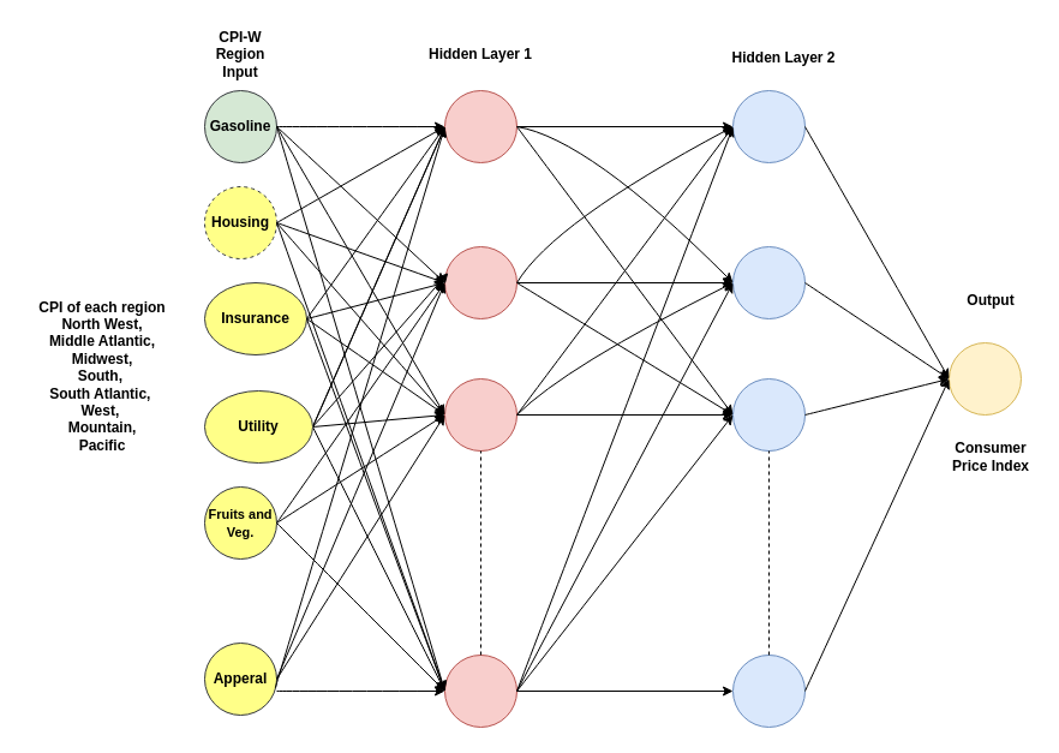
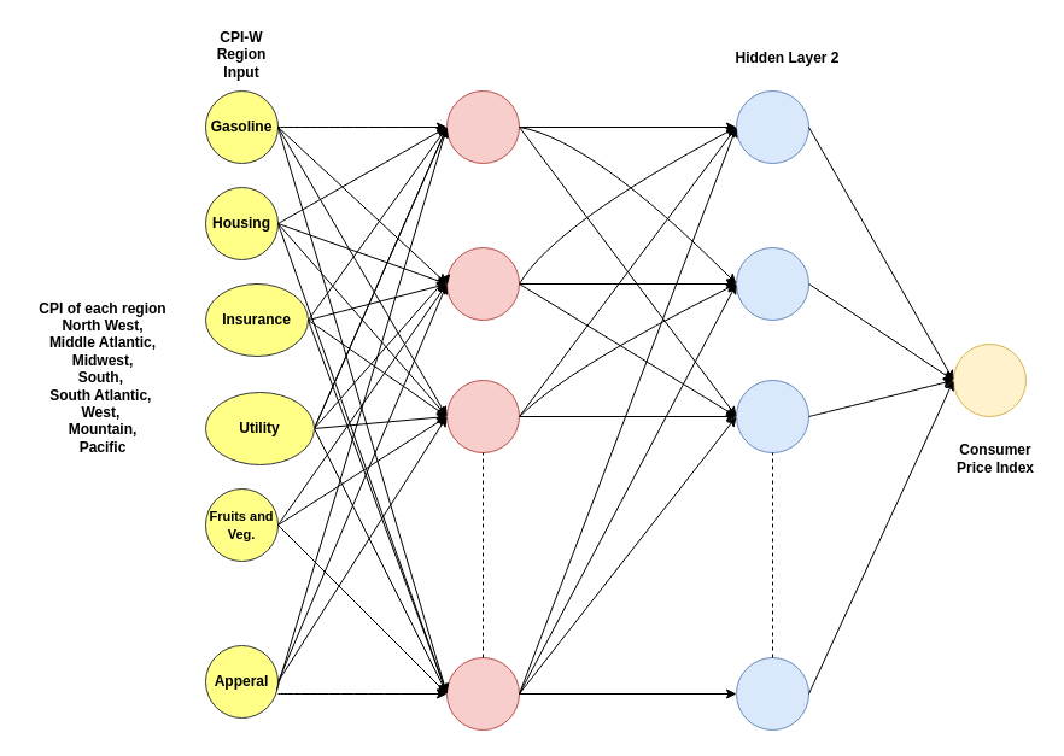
  <mxCell id="0" />
  <mxCell id="1" parent="0" />
- <mxCell id="2" value="&lt;b&gt;Gasoline&lt;/b&gt;" style="ellipse;whiteSpace=wrap;html=1;aspect=fixed;fillColor=#d5e8d4;strokeColor=#36393d;" parent="1" vertex="1"><mxGeometry x="170" y="75" width="60" height="60" as="geometry" /></mxCell>
- <mxCell id="3" value="&lt;b&gt;Housing&lt;/b&gt;" style="ellipse;whiteSpace=wrap;html=1;aspect=fixed;fillColor=#ffff88;strokeColor=#36393d;dashed=1;" parent="1" vertex="1"><mxGeometry x="170" y="155" width="60" height="60" as="geometry" /></mxCell>
+ <mxCell id="2" value="&lt;b&gt;Gasoline&lt;/b&gt;" style="ellipse;whiteSpace=wrap;html=1;aspect=fixed;fillColor=#ffff88;strokeColor=#36393d;" parent="1" vertex="1"><mxGeometry x="170" y="75" width="60" height="60" as="geometry" /></mxCell>
+ <mxCell id="3" value="&lt;b&gt;Housing&lt;/b&gt;" style="ellipse;whiteSpace=wrap;html=1;aspect=fixed;fillColor=#ffff88;strokeColor=#36393d;" parent="1" vertex="1"><mxGeometry x="170" y="155" width="60" height="60" as="geometry" /></mxCell>
  <mxCell id="4" value="&lt;b&gt;Insurance&lt;/b&gt;" style="ellipse;whiteSpace=wrap;html=1;aspect=fixed;fillColor=#ffff88;strokeColor=#36393d;" parent="1" vertex="1"><mxGeometry x="170" y="235" width="85" height="60" as="geometry" /></mxCell>
  <mxCell id="5" value="&lt;b&gt;&lt;font style=&quot;font-size: 11px;&quot;&gt;Fruits and Veg.&lt;/font&gt;&lt;/b&gt;" style="ellipse;whiteSpace=wrap;html=1;aspect=fixed;fillColor=#ffff88;strokeColor=#36393d;" parent="1" vertex="1"><mxGeometry x="170" y="405" width="60" height="60" as="geometry" /></mxCell>
  <mxCell id="6" value="&lt;b&gt;Apperal&lt;/b&gt;" style="ellipse;whiteSpace=wrap;html=1;aspect=fixed;fillColor=#ffff88;strokeColor=#36393d;" parent="1" vertex="1"><mxGeometry x="170" y="535" width="60" height="60" as="geometry" /></mxCell>
  <mxCell id="7" style="edgeStyle=orthogonalEdgeStyle;rounded=0;orthogonalLoop=1;jettySize=auto;html=1;exitX=1;exitY=0.5;exitDx=0;exitDy=0;entryX=0;entryY=0.5;entryDx=0;entryDy=0;" parent="1" source="8" target="19" edge="1"><mxGeometry relative="1" as="geometry" /></mxCell>
  <mxCell id="8" value="" style="ellipse;whiteSpace=wrap;html=1;aspect=fixed;fillColor=#f8cecc;strokeColor=#b85450;" parent="1" vertex="1"><mxGeometry x="370" y="75" width="60" height="60" as="geometry" /></mxCell>
  <mxCell id="9" style="edgeStyle=orthogonalEdgeStyle;rounded=0;orthogonalLoop=1;jettySize=auto;html=1;exitX=1;exitY=0.5;exitDx=0;exitDy=0;entryX=0;entryY=0.5;entryDx=0;entryDy=0;" parent="1" source="10" target="18" edge="1"><mxGeometry relative="1" as="geometry" /></mxCell>
  <mxCell id="10" value="" style="ellipse;whiteSpace=wrap;html=1;aspect=fixed;fillColor=#f8cecc;strokeColor=#b85450;" parent="1" vertex="1"><mxGeometry x="370" y="205" width="60" height="60" as="geometry" /></mxCell>
  <mxCell id="11" style="edgeStyle=orthogonalEdgeStyle;rounded=0;orthogonalLoop=1;jettySize=auto;html=1;exitX=1;exitY=0.5;exitDx=0;exitDy=0;entryX=0;entryY=0.5;entryDx=0;entryDy=0;" parent="1" source="12" target="16" edge="1"><mxGeometry relative="1" as="geometry" /></mxCell>
  <mxCell id="12" value="" style="ellipse;whiteSpace=wrap;html=1;aspect=fixed;fillColor=#f8cecc;strokeColor=#b85450;" parent="1" vertex="1"><mxGeometry x="370" y="545" width="60" height="60" as="geometry" /></mxCell>
  <mxCell id="13" style="edgeStyle=orthogonalEdgeStyle;rounded=0;orthogonalLoop=1;jettySize=auto;html=1;exitX=1;exitY=0.5;exitDx=0;exitDy=0;entryX=0;entryY=0.5;entryDx=0;entryDy=0;" parent="1" source="14" target="17" edge="1"><mxGeometry relative="1" as="geometry" /></mxCell>
  <mxCell id="14" value="" style="ellipse;whiteSpace=wrap;html=1;aspect=fixed;fillColor=#f8cecc;strokeColor=#b85450;" parent="1" vertex="1"><mxGeometry x="370" y="315" width="60" height="60" as="geometry" /></mxCell>
- <mxCell id="15" value="&lt;b&gt;Hidden Layer 1&lt;/b&gt;" style="text;html=1;strokeColor=none;fillColor=none;align=center;verticalAlign=middle;whiteSpace=wrap;rounded=0;" parent="1" vertex="1"><mxGeometry x="345" y="20" width="110" height="50" as="geometry" /></mxCell>
  <mxCell id="16" value="" style="ellipse;whiteSpace=wrap;html=1;aspect=fixed;fillColor=#dae8fc;strokeColor=#6c8ebf;" parent="1" vertex="1"><mxGeometry x="610" y="545" width="60" height="60" as="geometry" /></mxCell>
  <mxCell id="17" value="" style="ellipse;whiteSpace=wrap;html=1;aspect=fixed;fillColor=#dae8fc;strokeColor=#6c8ebf;" parent="1" vertex="1"><mxGeometry x="610" y="315" width="60" height="60" as="geometry" /></mxCell>
  <mxCell id="18" value="" style="ellipse;whiteSpace=wrap;html=1;aspect=fixed;fillColor=#dae8fc;strokeColor=#6c8ebf;" parent="1" vertex="1"><mxGeometry x="610" y="205" width="60" height="60" as="geometry" /></mxCell>
  <mxCell id="19" value="" style="ellipse;whiteSpace=wrap;html=1;aspect=fixed;fillColor=#dae8fc;strokeColor=#6c8ebf;" parent="1" vertex="1"><mxGeometry x="610" y="75" width="60" height="60" as="geometry" /></mxCell>
  <mxCell id="20" value="" style="ellipse;whiteSpace=wrap;html=1;aspect=fixed;fillColor=#fff2cc;strokeColor=#d6b656;" parent="1" vertex="1"><mxGeometry x="790" y="285" width="60" height="60" as="geometry" /></mxCell>
  <mxCell id="21" value="&lt;b&gt;Consumer&lt;br&gt;Price Index&lt;/b&gt;" style="text;html=1;strokeColor=none;fillColor=none;align=center;verticalAlign=middle;whiteSpace=wrap;rounded=0;" parent="1" vertex="1"><mxGeometry x="790" y="355" width="70" height="50" as="geometry" /></mxCell>
  <mxCell id="22" value="&lt;b&gt;Hidden Layer 2&lt;/b&gt;" style="text;html=1;strokeColor=none;fillColor=none;align=center;verticalAlign=middle;whiteSpace=wrap;rounded=0;" parent="1" vertex="1"><mxGeometry x="600" width="105" height="45" as="geometry" y="25" /></mxCell>
  <mxCell id="23" value="&lt;b&gt;CPI-W Region Input&lt;/b&gt;" style="text;html=1;strokeColor=none;fillColor=none;align=center;verticalAlign=middle;whiteSpace=wrap;rounded=0;" parent="1" vertex="1"><mxGeometry x="165" width="70" height="40" as="geometry" y="25" /></mxCell>
- <mxCell id="24" value="&lt;b&gt;Output&lt;/b&gt;" style="text;html=1;strokeColor=none;fillColor=none;align=center;verticalAlign=middle;whiteSpace=wrap;rounded=0;" parent="1" vertex="1"><mxGeometry x="795" y="235" width="60" height="30" as="geometry" /></mxCell>
  <mxCell id="25" value="" style="curved=1;endArrow=classic;html=1;rounded=0;entryX=0;entryY=0.5;entryDx=0;entryDy=0;exitX=1;exitY=0.5;exitDx=0;exitDy=0;" parent="1" source="8" target="18" edge="1"><mxGeometry width="50" height="50" relative="1" as="geometry"><mxPoint x="330" y="75" as="sourcePoint" /><mxPoint x="380" as="targetPoint" y="25" /><Array as="points"><mxPoint x="490" y="115" /></Array></mxGeometry></mxCell>
  <mxCell id="26" value="" style="curved=1;endArrow=classic;html=1;rounded=0;entryX=0;entryY=0.5;entryDx=0;entryDy=0;exitX=1;exitY=0.5;exitDx=0;exitDy=0;" parent="1" source="10" target="19" edge="1"><mxGeometry width="50" height="50" relative="1" as="geometry"><mxPoint x="340" y="85" as="sourcePoint" /><mxPoint x="450" y="185" as="targetPoint" /><Array as="points"><mxPoint x="460" y="185" /></Array></mxGeometry></mxCell>
  <mxCell id="27" value="" style="curved=1;endArrow=classic;html=1;rounded=0;entryX=0;entryY=0.5;entryDx=0;entryDy=0;exitX=1;exitY=0.5;exitDx=0;exitDy=0;" parent="1" source="14" target="18" edge="1"><mxGeometry width="50" height="50" relative="1" as="geometry"><mxPoint x="330" y="415" as="sourcePoint" /><mxPoint x="440" y="205" as="targetPoint" /><Array as="points"><mxPoint x="470" y="305" /></Array></mxGeometry></mxCell>
  <mxCell id="28" value="" style="curved=1;endArrow=classic;html=1;rounded=0;entryX=0;entryY=0.5;entryDx=0;entryDy=0;exitX=1;exitY=0.5;exitDx=0;exitDy=0;" parent="1" source="10" target="17" edge="1"><mxGeometry width="50" height="50" relative="1" as="geometry"><mxPoint x="360" y="200" as="sourcePoint" /><mxPoint x="420" y="300" as="targetPoint" /><Array as="points" /></mxGeometry></mxCell>
  <mxCell id="29" value="" style="curved=1;endArrow=classic;html=1;rounded=0;entryX=0;entryY=0.5;entryDx=0;entryDy=0;exitX=1;exitY=0.5;exitDx=0;exitDy=0;" parent="1" source="14" target="19" edge="1"><mxGeometry width="50" height="50" relative="1" as="geometry"><mxPoint x="340" y="325" as="sourcePoint" /><mxPoint x="450" y="185" as="targetPoint" /><Array as="points" /></mxGeometry></mxCell>
  <mxCell id="30" value="" style="curved=1;endArrow=classic;html=1;rounded=0;entryX=0;entryY=0.5;entryDx=0;entryDy=0;exitX=1;exitY=0.5;exitDx=0;exitDy=0;" parent="1" source="12" target="19" edge="1"><mxGeometry width="50" height="50" relative="1" as="geometry"><mxPoint x="340" y="325" as="sourcePoint" /><mxPoint x="450" y="75" as="targetPoint" /><Array as="points" /></mxGeometry></mxCell>
  <mxCell id="31" value="" style="curved=1;endArrow=classic;html=1;rounded=0;entryX=0;entryY=0.5;entryDx=0;entryDy=0;exitX=1;exitY=0.5;exitDx=0;exitDy=0;" parent="1" source="12" target="18" edge="1"><mxGeometry width="50" height="50" relative="1" as="geometry"><mxPoint x="340" y="555" as="sourcePoint" /><mxPoint x="450" y="75" as="targetPoint" /><Array as="points" /></mxGeometry></mxCell>
  <mxCell id="32" value="" style="curved=1;endArrow=classic;html=1;rounded=0;entryX=0;entryY=0.5;entryDx=0;entryDy=0;exitX=1;exitY=0.5;exitDx=0;exitDy=0;" parent="1" source="12" target="17" edge="1"><mxGeometry width="50" height="50" relative="1" as="geometry"><mxPoint x="340" y="555" as="sourcePoint" /><mxPoint x="450" y="185" as="targetPoint" /><Array as="points" /></mxGeometry></mxCell>
  <mxCell id="33" value="" style="curved=1;endArrow=classic;html=1;rounded=0;entryX=0;entryY=0.5;entryDx=0;entryDy=0;exitX=1;exitY=0.5;exitDx=0;exitDy=0;" parent="1" source="8" target="17" edge="1"><mxGeometry width="50" height="50" relative="1" as="geometry"><mxPoint x="340" y="75" as="sourcePoint" /><mxPoint x="450" y="185" as="targetPoint" /><Array as="points" /></mxGeometry></mxCell>
  <mxCell id="34" value="" style="curved=1;endArrow=classic;html=1;rounded=0;entryX=0;entryY=0.5;entryDx=0;entryDy=0;exitX=0.98;exitY=0.62;exitDx=0;exitDy=0;exitPerimeter=0;" parent="1" source="6" target="8" edge="1"><mxGeometry width="50" height="50" relative="1" as="geometry"><mxPoint x="340" y="555" as="sourcePoint" /><mxPoint x="450" y="325" as="targetPoint" /><Array as="points" /></mxGeometry></mxCell>
  <mxCell id="35" value="" style="curved=1;endArrow=classic;html=1;rounded=0;entryX=0;entryY=0.5;entryDx=0;entryDy=0;" parent="1" target="12" edge="1"><mxGeometry width="50" height="50" relative="1" as="geometry"><mxPoint x="230" y="575" as="sourcePoint" /><mxPoint x="280" y="75" as="targetPoint" /><Array as="points" /></mxGeometry></mxCell>
  <mxCell id="36" value="" style="curved=1;endArrow=classic;html=1;rounded=0;entryX=0;entryY=0.5;entryDx=0;entryDy=0;" parent="1" target="14" edge="1"><mxGeometry width="50" height="50" relative="1" as="geometry"><mxPoint x="230" y="565" as="sourcePoint" /><mxPoint x="280" y="75" as="targetPoint" /><Array as="points" /></mxGeometry></mxCell>
  <mxCell id="37" value="" style="curved=1;endArrow=classic;html=1;rounded=0;entryX=0;entryY=0.5;entryDx=0;entryDy=0;exitX=1;exitY=0.5;exitDx=0;exitDy=0;" parent="1" source="6" target="10" edge="1"><mxGeometry width="50" height="50" relative="1" as="geometry"><mxPoint x="178.8" y="562.2" as="sourcePoint" /><mxPoint x="280" y="75" as="targetPoint" /><Array as="points" /></mxGeometry></mxCell>
  <mxCell id="38" value="" style="curved=1;endArrow=classic;html=1;rounded=0;exitX=1;exitY=0.5;exitDx=0;exitDy=0;entryX=0;entryY=0.5;entryDx=0;entryDy=0;startArrow=none;" parent="1" source="65" target="8" edge="1"><mxGeometry width="50" height="50" relative="1" as="geometry"><mxPoint x="178.8" y="562.2" as="sourcePoint" /><mxPoint x="270" y="65" as="targetPoint" /><Array as="points" /></mxGeometry></mxCell>
  <mxCell id="39" value="" style="curved=1;endArrow=classic;html=1;rounded=0;exitX=1;exitY=0.5;exitDx=0;exitDy=0;entryX=0;entryY=0.5;entryDx=0;entryDy=0;" parent="1" source="5" target="10" edge="1"><mxGeometry width="50" height="50" relative="1" as="geometry"><mxPoint x="180" y="425" as="sourcePoint" /><mxPoint x="280" y="75" as="targetPoint" /><Array as="points" /></mxGeometry></mxCell>
  <mxCell id="40" value="" style="curved=1;endArrow=classic;html=1;rounded=0;exitX=1;exitY=0.5;exitDx=0;exitDy=0;entryX=0;entryY=0.5;entryDx=0;entryDy=0;" parent="1" source="5" target="14" edge="1"><mxGeometry width="50" height="50" relative="1" as="geometry"><mxPoint x="180" y="425" as="sourcePoint" /><mxPoint x="280" y="185" as="targetPoint" /><Array as="points" /></mxGeometry></mxCell>
  <mxCell id="41" value="" style="curved=1;endArrow=classic;html=1;rounded=0;exitX=1;exitY=0.5;exitDx=0;exitDy=0;entryX=0;entryY=0.5;entryDx=0;entryDy=0;" parent="1" source="65" target="8" edge="1"><mxGeometry width="50" height="50" relative="1" as="geometry"><mxPoint x="180" y="435" as="sourcePoint" /><mxPoint x="270" y="65" as="targetPoint" /><Array as="points" /></mxGeometry></mxCell>
  <mxCell id="42" value="" style="curved=1;endArrow=classic;html=1;rounded=0;exitX=1;exitY=0.5;exitDx=0;exitDy=0;entryX=0.047;entryY=0.36;entryDx=0;entryDy=0;entryPerimeter=0;" parent="1" source="65" target="10" edge="1"><mxGeometry width="50" height="50" relative="1" as="geometry"><mxPoint x="180" y="365" as="sourcePoint" /><mxPoint x="270" y="185" as="targetPoint" /><Array as="points" /></mxGeometry></mxCell>
  <mxCell id="43" value="" style="curved=1;endArrow=classic;html=1;rounded=0;exitX=1;exitY=0.5;exitDx=0;exitDy=0;entryX=0;entryY=0.5;entryDx=0;entryDy=0;" parent="1" source="65" target="12" edge="1"><mxGeometry width="50" height="50" relative="1" as="geometry"><mxPoint x="180" y="365" as="sourcePoint" /><mxPoint x="280" y="195" as="targetPoint" /><Array as="points" /></mxGeometry></mxCell>
  <mxCell id="44" value="" style="curved=1;endArrow=classic;html=1;rounded=0;exitX=1;exitY=0.5;exitDx=0;exitDy=0;entryX=0;entryY=0.5;entryDx=0;entryDy=0;" parent="1" source="65" target="14" edge="1"><mxGeometry width="50" height="50" relative="1" as="geometry"><mxPoint x="180" y="365" as="sourcePoint" /><mxPoint x="280" y="555" as="targetPoint" /><Array as="points" /></mxGeometry></mxCell>
  <mxCell id="45" value="" style="curved=1;endArrow=classic;html=1;rounded=0;exitX=1;exitY=0.5;exitDx=0;exitDy=0;entryX=0;entryY=0.5;entryDx=0;entryDy=0;" parent="1" source="5" target="12" edge="1"><mxGeometry width="50" height="50" relative="1" as="geometry"><mxPoint x="180" y="435" as="sourcePoint" /><mxPoint x="280" y="325" as="targetPoint" /><Array as="points" /></mxGeometry></mxCell>
  <mxCell id="46" value="" style="curved=1;endArrow=classic;html=1;rounded=0;exitX=1;exitY=0.5;exitDx=0;exitDy=0;entryX=0;entryY=0.5;entryDx=0;entryDy=0;" parent="1" source="4" target="8" edge="1"><mxGeometry width="50" height="50" relative="1" as="geometry"><mxPoint x="170" y="285" as="sourcePoint" /><mxPoint x="270" y="75" as="targetPoint" /><Array as="points" /></mxGeometry></mxCell>
  <mxCell id="47" value="" style="curved=1;endArrow=classic;html=1;rounded=0;exitX=1;exitY=0.5;exitDx=0;exitDy=0;entryX=0;entryY=0.5;entryDx=0;entryDy=0;" parent="1" source="4" target="10" edge="1"><mxGeometry width="50" height="50" relative="1" as="geometry"><mxPoint x="180" y="285" as="sourcePoint" /><mxPoint x="280" y="115" as="targetPoint" /><Array as="points" /></mxGeometry></mxCell>
  <mxCell id="48" value="" style="curved=1;endArrow=classic;html=1;rounded=0;exitX=1;exitY=0.5;exitDx=0;exitDy=0;entryX=0;entryY=0.5;entryDx=0;entryDy=0;" parent="1" source="4" target="14" edge="1"><mxGeometry width="50" height="50" relative="1" as="geometry"><mxPoint x="180" y="285" as="sourcePoint" /><mxPoint x="280" y="245" as="targetPoint" /><Array as="points" /></mxGeometry></mxCell>
  <mxCell id="49" value="" style="curved=1;endArrow=classic;html=1;rounded=0;exitX=1;exitY=0.5;exitDx=0;exitDy=0;entryX=0;entryY=0.5;entryDx=0;entryDy=0;" parent="1" source="4" target="12" edge="1"><mxGeometry width="50" height="50" relative="1" as="geometry"><mxPoint x="180" y="285" as="sourcePoint" /><mxPoint x="280" y="425" as="targetPoint" /><Array as="points" /></mxGeometry></mxCell>
  <mxCell id="50" value="" style="curved=1;endArrow=classic;html=1;rounded=0;exitX=1;exitY=0.5;exitDx=0;exitDy=0;" parent="1" source="3" edge="1"><mxGeometry width="50" height="50" relative="1" as="geometry"><mxPoint x="180" y="285" as="sourcePoint" /><mxPoint x="370" y="105" as="targetPoint" /><Array as="points" /></mxGeometry></mxCell>
  <mxCell id="51" value="" style="curved=1;endArrow=classic;html=1;rounded=0;exitX=1;exitY=0.5;exitDx=0;exitDy=0;entryX=0;entryY=0.5;entryDx=0;entryDy=0;" parent="1" source="3" target="10" edge="1"><mxGeometry width="50" height="50" relative="1" as="geometry"><mxPoint x="180" y="205" as="sourcePoint" /><mxPoint x="280" y="125" as="targetPoint" /><Array as="points" /></mxGeometry></mxCell>
  <mxCell id="52" value="" style="curved=1;endArrow=classic;html=1;rounded=0;exitX=1;exitY=0.5;exitDx=0;exitDy=0;entryX=0;entryY=0.5;entryDx=0;entryDy=0;" parent="1" source="3" target="14" edge="1"><mxGeometry width="50" height="50" relative="1" as="geometry"><mxPoint x="180" y="205" as="sourcePoint" /><mxPoint x="280" y="245" as="targetPoint" /><Array as="points" /></mxGeometry></mxCell>
  <mxCell id="53" value="" style="curved=1;endArrow=classic;html=1;rounded=0;exitX=1;exitY=0.5;exitDx=0;exitDy=0;entryX=0;entryY=0.5;entryDx=0;entryDy=0;" parent="1" source="3" target="12" edge="1"><mxGeometry width="50" height="50" relative="1" as="geometry"><mxPoint x="180" y="205" as="sourcePoint" /><mxPoint x="280" y="425" as="targetPoint" /><Array as="points" /></mxGeometry></mxCell>
  <mxCell id="54" value="" style="curved=1;endArrow=classic;html=1;rounded=0;exitX=1;exitY=0.5;exitDx=0;exitDy=0;entryX=0;entryY=0.5;entryDx=0;entryDy=0;" parent="1" source="2" target="8" edge="1"><mxGeometry width="50" height="50" relative="1" as="geometry"><mxPoint x="180" y="205" as="sourcePoint" /><mxPoint x="280" y="125" as="targetPoint" /><Array as="points" /></mxGeometry></mxCell>
  <mxCell id="55" value="" style="curved=1;endArrow=classic;html=1;rounded=0;exitX=1;exitY=0.5;exitDx=0;exitDy=0;entryX=0;entryY=0.5;entryDx=0;entryDy=0;" parent="1" source="2" target="10" edge="1"><mxGeometry width="50" height="50" relative="1" as="geometry"><mxPoint x="180" y="115" as="sourcePoint" /><mxPoint x="280" y="115" as="targetPoint" /><Array as="points" /></mxGeometry></mxCell>
  <mxCell id="56" value="" style="curved=1;endArrow=classic;html=1;rounded=0;exitX=1;exitY=0.5;exitDx=0;exitDy=0;entryX=0;entryY=0.5;entryDx=0;entryDy=0;" parent="1" source="2" target="14" edge="1"><mxGeometry width="50" height="50" relative="1" as="geometry"><mxPoint x="180" y="115" as="sourcePoint" /><mxPoint x="280" y="245" as="targetPoint" /><Array as="points" /></mxGeometry></mxCell>
  <mxCell id="57" value="" style="curved=1;endArrow=classic;html=1;rounded=0;exitX=1;exitY=0.5;exitDx=0;exitDy=0;entryX=0;entryY=0.5;entryDx=0;entryDy=0;" parent="1" source="2" target="12" edge="1"><mxGeometry width="50" height="50" relative="1" as="geometry"><mxPoint x="180" y="115" as="sourcePoint" /><mxPoint x="280" y="425" as="targetPoint" /><Array as="points" /></mxGeometry></mxCell>
  <mxCell id="58" value="" style="curved=1;endArrow=classic;html=1;rounded=0;entryX=0;entryY=0.5;entryDx=0;entryDy=0;exitX=1;exitY=0.5;exitDx=0;exitDy=0;" parent="1" source="16" target="20" edge="1"><mxGeometry width="50" height="50" relative="1" as="geometry"><mxPoint x="340" y="555" as="sourcePoint" /><mxPoint x="630" y="105" as="targetPoint" /><Array as="points" /></mxGeometry></mxCell>
  <mxCell id="59" value="" style="curved=1;endArrow=classic;html=1;rounded=0;exitX=1;exitY=0.5;exitDx=0;exitDy=0;entryX=0;entryY=0.5;entryDx=0;entryDy=0;" parent="1" source="19" edge="1" target="20"><mxGeometry width="50" height="50" relative="1" as="geometry"><mxPoint x="510" y="555" as="sourcePoint" /><mxPoint x="630" y="235" as="targetPoint" /><Array as="points" /></mxGeometry></mxCell>
  <mxCell id="60" value="" style="curved=1;endArrow=classic;html=1;rounded=0;entryX=0;entryY=0.5;entryDx=0;entryDy=0;exitX=1;exitY=0.5;exitDx=0;exitDy=0;" parent="1" source="18" target="20" edge="1"><mxGeometry width="50" height="50" relative="1" as="geometry"><mxPoint x="510" y="235" as="sourcePoint" /><mxPoint x="630" y="345" as="targetPoint" /><Array as="points" /></mxGeometry></mxCell>
  <mxCell id="61" value="" style="curved=1;endArrow=classic;html=1;rounded=0;exitX=1;exitY=0.5;exitDx=0;exitDy=0;entryX=0;entryY=0.5;entryDx=0;entryDy=0;" parent="1" source="17" target="20" edge="1"><mxGeometry width="50" height="50" relative="1" as="geometry"><mxPoint x="510" y="235" as="sourcePoint" /><mxPoint x="630" y="105" as="targetPoint" /><Array as="points" /></mxGeometry></mxCell>
  <mxCell id="62" value="&lt;b&gt;CPI of each region&lt;br&gt;North West,&lt;br&gt;Middle Atlantic,&lt;br&gt;Midwest,&lt;br&gt;South,&amp;nbsp;&lt;br&gt;South Atlantic,&amp;nbsp;&lt;br&gt;West,&amp;nbsp;&lt;br&gt;Mountain,&lt;br&gt;Pacific&lt;br&gt;&lt;br&gt;&lt;/b&gt;" style="text;html=1;strokeColor=none;fillColor=none;align=center;verticalAlign=middle;whiteSpace=wrap;rounded=0;" parent="1" vertex="1"><mxGeometry y="235" width="130" height="170" as="geometry" x="20" /></mxCell>
  <mxCell id="63" value="" style="endArrow=none;dashed=1;html=1;rounded=0;entryX=0.5;entryY=1;entryDx=0;entryDy=0;exitX=0.5;exitY=0;exitDx=0;exitDy=0;" parent="1" source="12" target="14" edge="1"><mxGeometry width="50" height="50" relative="1" as="geometry"><mxPoint x="450" y="285" as="sourcePoint" /><mxPoint x="500" y="235" as="targetPoint" /></mxGeometry></mxCell>
  <mxCell id="64" value="" style="endArrow=none;dashed=1;html=1;rounded=0;entryX=0.5;entryY=1;entryDx=0;entryDy=0;exitX=0.5;exitY=0;exitDx=0;exitDy=0;" parent="1" source="16" target="17" edge="1"><mxGeometry width="50" height="50" relative="1" as="geometry"><mxPoint x="310" y="525" as="sourcePoint" /><mxPoint x="310" y="455" as="targetPoint" /></mxGeometry></mxCell>
  <mxCell id="65" value="&lt;b&gt;Utility&lt;/b&gt;" style="ellipse;whiteSpace=wrap;html=1;aspect=fixed;fillColor=#ffff88;strokeColor=#36393d;" parent="1" vertex="1"><mxGeometry x="170" y="325" width="90" height="60" as="geometry" /></mxCell>
